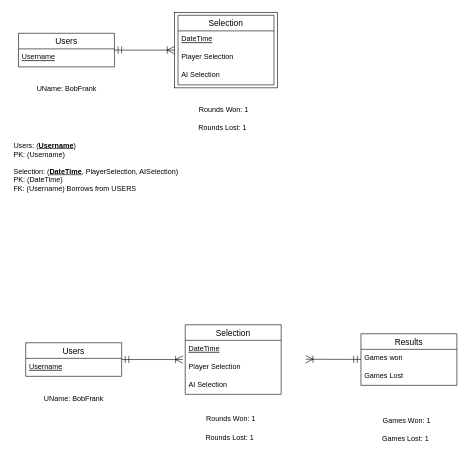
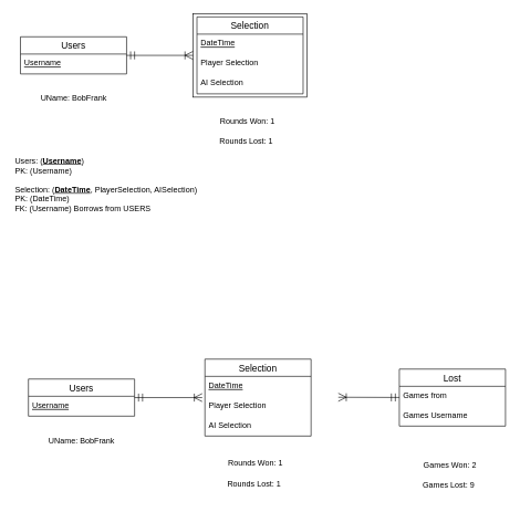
  <mxCell id="0" />
  <mxCell id="1" parent="0" />
  <mxCell id="2" value="" style="rounded=0;whiteSpace=wrap;html=1;" vertex="1" parent="1"><mxGeometry x="290" y="20" width="172" height="126" as="geometry" /></mxCell>
  <mxCell id="3" value="" style="endArrow=ERoneToMany;html=1;rounded=0;startArrow=ERmandOne;startFill=0;endSize=10;targetPerimeterSpacing=4;startSize=10;endFill=0;entryX=0;entryY=0.5;entryDx=0;entryDy=0;" edge="1" parent="1" source="10" target="2"><mxGeometry relative="1" as="geometry"><mxPoint x="317" y="200.5" as="sourcePoint" /><mxPoint x="260" y="90" as="targetPoint" /></mxGeometry></mxCell>
  <mxCell id="4" value="" style="endArrow=ERoneToMany;html=1;rounded=0;entryX=1;entryY=0.5;entryDx=0;entryDy=0;startArrow=ERmandOne;startFill=0;endSize=10;targetPerimeterSpacing=4;startSize=10;endFill=0;" edge="1" parent="1" source="20"><mxGeometry relative="1" as="geometry"><mxPoint x="519" y="743.001" as="sourcePoint" /><mxPoint x="509" y="598.5" as="targetPoint" /></mxGeometry></mxCell>
  <mxCell id="5" value="UName: BobFrank" style="text;html=1;strokeColor=none;fillColor=none;align=center;verticalAlign=middle;whiteSpace=wrap;rounded=0;" vertex="1" parent="1"><mxGeometry x="57.5" y="129.5" width="105" height="36" as="geometry" /></mxCell>
- <mxCell id="6" value="Games Won: 1" style="text;html=1;strokeColor=none;fillColor=none;align=center;verticalAlign=middle;whiteSpace=wrap;rounded=0;" vertex="1" parent="1"><mxGeometry x="625" y="683" width="105" height="36" as="geometry" /></mxCell>
- <mxCell id="7" value="Games Lost: 1" style="text;html=1;strokeColor=none;fillColor=none;align=center;verticalAlign=middle;whiteSpace=wrap;rounded=0;" vertex="1" parent="1"><mxGeometry x="623" y="714" width="105" height="36" as="geometry" /></mxCell>
+ <mxCell id="6" value="Games Won: 2" style="text;html=1;strokeColor=none;fillColor=none;align=center;verticalAlign=middle;whiteSpace=wrap;rounded=0;" vertex="1" parent="1"><mxGeometry x="625" y="683" width="105" height="36" as="geometry" /></mxCell>
+ <mxCell id="7" value="Games Lost: 9" style="text;html=1;strokeColor=none;fillColor=none;align=center;verticalAlign=middle;whiteSpace=wrap;rounded=0;" vertex="1" parent="1"><mxGeometry x="623" y="714" width="105" height="36" as="geometry" /></mxCell>
  <mxCell id="8" value="Rounds Won: 1" style="text;html=1;strokeColor=none;fillColor=none;align=center;verticalAlign=middle;whiteSpace=wrap;rounded=0;" vertex="1" parent="1"><mxGeometry x="320" y="163.5" width="105" height="36" as="geometry" /></mxCell>
  <mxCell id="9" value="Rounds Lost: 1" style="text;html=1;strokeColor=none;fillColor=none;align=center;verticalAlign=middle;whiteSpace=wrap;rounded=0;" vertex="1" parent="1"><mxGeometry x="318" y="194.5" width="105" height="36" as="geometry" /></mxCell>
  <mxCell id="10" value="Users" style="swimlane;fontStyle=0;childLayout=stackLayout;horizontal=1;startSize=26;horizontalStack=0;resizeParent=1;resizeParentMax=0;resizeLast=0;collapsible=1;marginBottom=0;align=center;fontSize=14;" vertex="1" parent="1"><mxGeometry x="30" y="55" width="160" height="56" as="geometry" /></mxCell>
  <mxCell id="11" value="Username" style="text;strokeColor=none;fillColor=none;spacingLeft=4;spacingRight=4;overflow=hidden;rotatable=0;points=[[0,0.5],[1,0.5]];portConstraint=eastwest;fontSize=12;fontStyle=4" vertex="1" parent="10"><mxGeometry y="26" width="160" height="30" as="geometry" /></mxCell>
  <mxCell id="12" value="Selection" style="swimlane;fontStyle=0;childLayout=stackLayout;horizontal=1;startSize=26;horizontalStack=0;resizeParent=1;resizeParentMax=0;resizeLast=0;collapsible=1;marginBottom=0;align=center;fontSize=14;" vertex="1" parent="1"><mxGeometry x="296" y="25" width="160" height="116" as="geometry" /></mxCell>
  <mxCell id="13" value="DateTime" style="text;strokeColor=none;fillColor=none;spacingLeft=4;spacingRight=4;overflow=hidden;rotatable=0;points=[[0,0.5],[1,0.5]];portConstraint=eastwest;fontSize=12;fontStyle=4" vertex="1" parent="12"><mxGeometry y="26" width="160" height="30" as="geometry" /></mxCell>
  <mxCell id="14" value="Player Selection" style="text;strokeColor=none;fillColor=none;spacingLeft=4;spacingRight=4;overflow=hidden;rotatable=0;points=[[0,0.5],[1,0.5]];portConstraint=eastwest;fontSize=12;" vertex="1" parent="12"><mxGeometry y="56" width="160" height="30" as="geometry" /></mxCell>
  <mxCell id="15" value="AI Selection" style="text;strokeColor=none;fillColor=none;spacingLeft=4;spacingRight=4;overflow=hidden;rotatable=0;points=[[0,0.5],[1,0.5]];portConstraint=eastwest;fontSize=12;" vertex="1" parent="12"><mxGeometry y="86" width="160" height="30" as="geometry" /></mxCell>
  <mxCell id="16" value="" style="endArrow=ERoneToMany;html=1;rounded=0;startArrow=ERmandOne;startFill=0;endSize=10;targetPerimeterSpacing=4;startSize=10;endFill=0;" edge="1" parent="1" source="23" target="25"><mxGeometry relative="1" as="geometry"><mxPoint x="329" y="716.5" as="sourcePoint" /><mxPoint x="297" y="599" as="targetPoint" /></mxGeometry></mxCell>
  <mxCell id="17" value="UName: BobFrank" style="text;html=1;strokeColor=none;fillColor=none;align=center;verticalAlign=middle;whiteSpace=wrap;rounded=0;" vertex="1" parent="1"><mxGeometry x="69.5" y="645.5" width="105" height="36" as="geometry" /></mxCell>
  <mxCell id="18" value="Rounds Won: 1" style="text;html=1;strokeColor=none;fillColor=none;align=center;verticalAlign=middle;whiteSpace=wrap;rounded=0;" vertex="1" parent="1"><mxGeometry x="332" y="679.5" width="105" height="36" as="geometry" /></mxCell>
  <mxCell id="19" value="Rounds Lost: 1" style="text;html=1;strokeColor=none;fillColor=none;align=center;verticalAlign=middle;whiteSpace=wrap;rounded=0;" vertex="1" parent="1"><mxGeometry x="330" y="710.5" width="105" height="36" as="geometry" /></mxCell>
- <mxCell id="20" value="Results" style="swimlane;fontStyle=0;childLayout=stackLayout;horizontal=1;startSize=26;horizontalStack=0;resizeParent=1;resizeParentMax=0;resizeLast=0;collapsible=1;marginBottom=0;align=center;fontSize=14;" vertex="1" parent="1"><mxGeometry x="601" y="556" width="160" height="86" as="geometry" /></mxCell>
- <mxCell id="21" value="Games won" style="text;strokeColor=none;fillColor=none;spacingLeft=4;spacingRight=4;overflow=hidden;rotatable=0;points=[[0,0.5],[1,0.5]];portConstraint=eastwest;fontSize=12;" vertex="1" parent="20"><mxGeometry y="26" width="160" height="30" as="geometry" /></mxCell>
- <mxCell id="22" value="Games Lost" style="text;strokeColor=none;fillColor=none;spacingLeft=4;spacingRight=4;overflow=hidden;rotatable=0;points=[[0,0.5],[1,0.5]];portConstraint=eastwest;fontSize=12;" vertex="1" parent="20"><mxGeometry y="56" width="160" height="30" as="geometry" /></mxCell>
+ <mxCell id="20" value="Lost" style="swimlane;fontStyle=0;childLayout=stackLayout;horizontal=1;startSize=26;horizontalStack=0;resizeParent=1;resizeParentMax=0;resizeLast=0;collapsible=1;marginBottom=0;align=center;fontSize=14;" vertex="1" parent="1"><mxGeometry x="601" y="556" width="160" height="86" as="geometry" /></mxCell>
+ <mxCell id="21" value="Games from" style="text;strokeColor=none;fillColor=none;spacingLeft=4;spacingRight=4;overflow=hidden;rotatable=0;points=[[0,0.5],[1,0.5]];portConstraint=eastwest;fontSize=12;" vertex="1" parent="20"><mxGeometry y="26" width="160" height="30" as="geometry" /></mxCell>
+ <mxCell id="22" value="Games Username" style="text;strokeColor=none;fillColor=none;spacingLeft=4;spacingRight=4;overflow=hidden;rotatable=0;points=[[0,0.5],[1,0.5]];portConstraint=eastwest;fontSize=12;" vertex="1" parent="20"><mxGeometry y="56" width="160" height="30" as="geometry" /></mxCell>
  <mxCell id="23" value="Users" style="swimlane;fontStyle=0;childLayout=stackLayout;horizontal=1;startSize=26;horizontalStack=0;resizeParent=1;resizeParentMax=0;resizeLast=0;collapsible=1;marginBottom=0;align=center;fontSize=14;" vertex="1" parent="1"><mxGeometry x="42" y="571" width="160" height="56" as="geometry" /></mxCell>
  <mxCell id="24" value="Username" style="text;strokeColor=none;fillColor=none;spacingLeft=4;spacingRight=4;overflow=hidden;rotatable=0;points=[[0,0.5],[1,0.5]];portConstraint=eastwest;fontSize=12;fontStyle=4" vertex="1" parent="23"><mxGeometry y="26" width="160" height="30" as="geometry" /></mxCell>
  <mxCell id="25" value="Selection" style="swimlane;fontStyle=0;childLayout=stackLayout;horizontal=1;startSize=26;horizontalStack=0;resizeParent=1;resizeParentMax=0;resizeLast=0;collapsible=1;marginBottom=0;align=center;fontSize=14;" vertex="1" parent="1"><mxGeometry x="308" y="541" width="160" height="116" as="geometry" /></mxCell>
  <mxCell id="26" value="DateTime" style="text;strokeColor=none;fillColor=none;spacingLeft=4;spacingRight=4;overflow=hidden;rotatable=0;points=[[0,0.5],[1,0.5]];portConstraint=eastwest;fontSize=12;fontStyle=4" vertex="1" parent="25"><mxGeometry y="26" width="160" height="30" as="geometry" /></mxCell>
  <mxCell id="27" value="Player Selection" style="text;strokeColor=none;fillColor=none;spacingLeft=4;spacingRight=4;overflow=hidden;rotatable=0;points=[[0,0.5],[1,0.5]];portConstraint=eastwest;fontSize=12;" vertex="1" parent="25"><mxGeometry y="56" width="160" height="30" as="geometry" /></mxCell>
  <mxCell id="28" value="AI Selection" style="text;strokeColor=none;fillColor=none;spacingLeft=4;spacingRight=4;overflow=hidden;rotatable=0;points=[[0,0.5],[1,0.5]];portConstraint=eastwest;fontSize=12;" vertex="1" parent="25"><mxGeometry y="86" width="160" height="30" as="geometry" /></mxCell>
  <mxCell id="29" value="Users: (&lt;u&gt;&lt;b&gt;Username&lt;/b&gt;&lt;/u&gt;)&lt;br&gt;PK: (Username)&lt;br&gt;&lt;br&gt;Selection: (&lt;u&gt;&lt;b&gt;DateTime&lt;/b&gt;&lt;/u&gt;, PlayerSelection, AISelection)&lt;br&gt;PK: (DateTime)&lt;br&gt;FK: (Username) Borrows from USERS" style="text;html=1;strokeColor=none;fillColor=none;align=left;verticalAlign=middle;whiteSpace=wrap;rounded=0;" vertex="1" parent="1"><mxGeometry x="20" y="230.5" width="448" height="94" as="geometry" /></mxCell>
